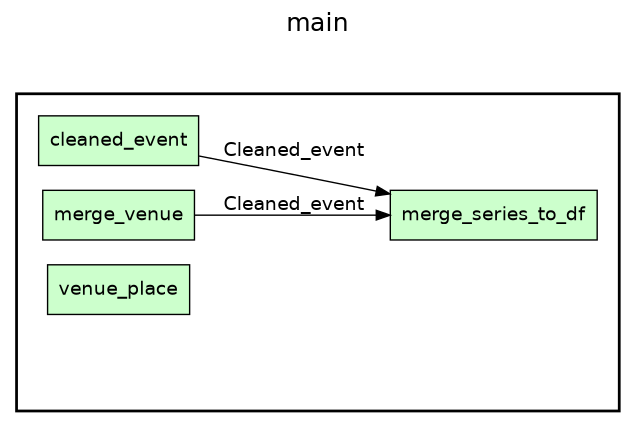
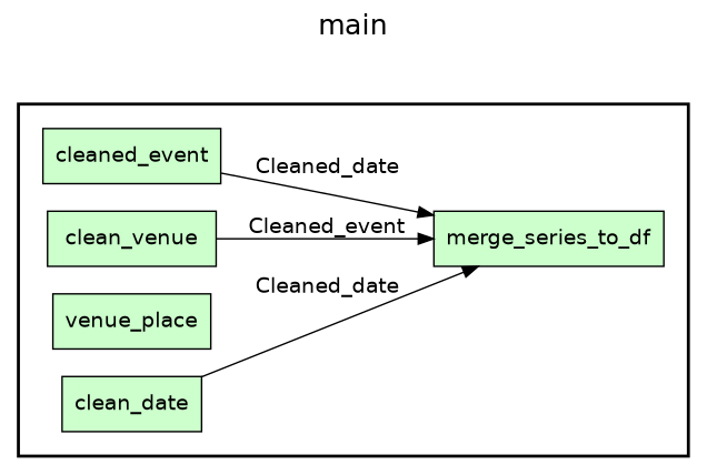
  digraph {
    fontname=Helvetica
    fontsize=18
    label=main
    labelloc=t
    rankdir=LR
    node [fillcolor="#CCFFCC" fontname=Helvetica peripheries=1 shape=box style=filled]
    edge [fontname=Helvetica]
    cleaned_event
    merge_series_to_df
-   clean_venue [label=merge_venue]
+   clean_venue
    n4 [label=venue_place]
+   clean_date
    subgraph cluster_1 {
      color=black
      label=""
      penwidth=2
      subgraph cluster_2 {
        color=black
        label=""
        penwidth=0
        cleaned_event
        merge_series_to_df
        clean_venue
        n4
+       clean_date
      }
    }
    subgraph cluster_3 {
      label=""
      penwidth=0
      subgraph cluster_4 {
        label=""
        penwidth=0
      }
    }
-   cleaned_event -> merge_series_to_df [label=Cleaned_event]
+   cleaned_event -> merge_series_to_df [label=Cleaned_date]
    clean_venue -> merge_series_to_df [label=Cleaned_event]
+   clean_date -> merge_series_to_df [label=Cleaned_date]
  }
